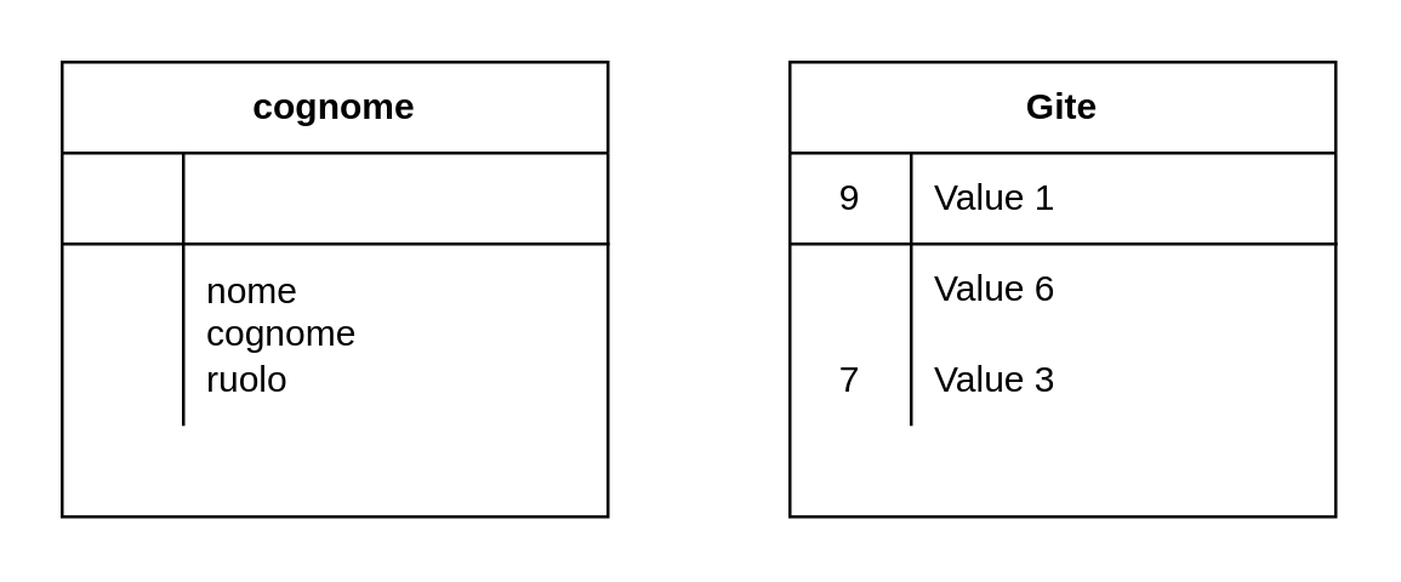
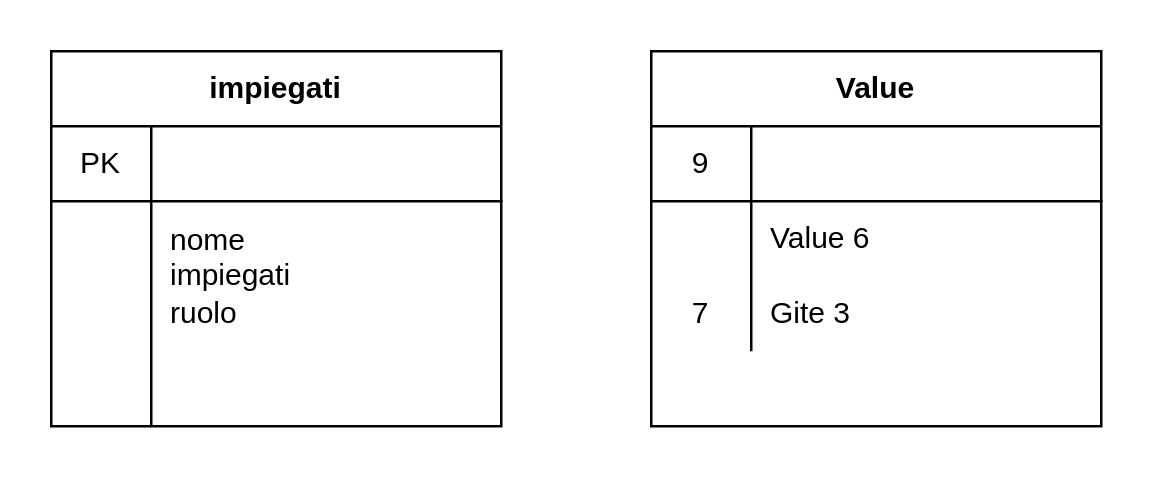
  <mxCell id="0" />
  <mxCell id="1" parent="0" />
- <mxCell id="2" value="&lt;font style=&quot;vertical-align: inherit&quot;&gt;&lt;font style=&quot;vertical-align: inherit&quot;&gt;cognome&lt;/font&gt;&lt;/font&gt;" style="shape=table;html=1;whiteSpace=wrap;startSize=30;container=1;collapsible=0;childLayout=tableLayout;fixedRows=1;rowLines=0;fontStyle=1;align=center;" vertex="1" parent="1"><mxGeometry x="20" y="20" width="180" height="150" as="geometry" /></mxCell>
+ <mxCell id="2" value="&lt;font style=&quot;vertical-align: inherit&quot;&gt;&lt;font style=&quot;vertical-align: inherit&quot;&gt;impiegati&lt;/font&gt;&lt;/font&gt;" style="shape=table;html=1;whiteSpace=wrap;startSize=30;container=1;collapsible=0;childLayout=tableLayout;fixedRows=1;rowLines=0;fontStyle=1;align=center;" vertex="1" parent="1"><mxGeometry x="20" y="20" width="180" height="150" as="geometry" /></mxCell>
  <mxCell id="3" value="" style="shape=partialRectangle;html=1;whiteSpace=wrap;collapsible=0;dropTarget=0;pointerEvents=0;fillColor=none;top=0;left=0;bottom=1;right=0;points=[[0,0.5],[1,0.5]];portConstraint=eastwest;" vertex="1" parent="2"><mxGeometry y="30" width="180" height="30" as="geometry" /></mxCell>
+ <mxCell id="4" value="&lt;font style=&quot;vertical-align: inherit&quot;&gt;&lt;font style=&quot;vertical-align: inherit&quot;&gt;PK&lt;/font&gt;&lt;/font&gt;" style="shape=partialRectangle;html=1;whiteSpace=wrap;connectable=0;fillColor=none;top=0;left=0;bottom=0;right=0;overflow=hidden;" vertex="1" parent="3"><mxGeometry width="40" height="30" as="geometry" /></mxCell>
  <mxCell id="5" value="" style="shape=partialRectangle;html=1;whiteSpace=wrap;collapsible=0;dropTarget=0;pointerEvents=0;fillColor=none;top=0;left=0;bottom=0;right=0;points=[[0,0.5],[1,0.5]];portConstraint=eastwest;" vertex="1" parent="2"><mxGeometry y="60" width="180" height="60" as="geometry" /></mxCell>
  <mxCell id="6" value="" style="shape=partialRectangle;html=1;whiteSpace=wrap;connectable=0;fillColor=none;top=0;left=0;bottom=0;right=0;overflow=hidden;" vertex="1" parent="5"><mxGeometry width="40" height="60" as="geometry" /></mxCell>
- <mxCell id="7" value="&lt;font style=&quot;vertical-align: inherit&quot;&gt;&lt;font style=&quot;vertical-align: inherit&quot;&gt;nome&lt;/font&gt;&lt;/font&gt;&lt;br&gt;&lt;font style=&quot;vertical-align: inherit&quot;&gt;&lt;font style=&quot;vertical-align: inherit&quot;&gt; cognome&lt;br&gt;&lt;/font&gt;&lt;/font&gt;ruolo" style="shape=partialRectangle;html=1;whiteSpace=wrap;connectable=0;fillColor=none;top=0;left=0;bottom=0;right=0;align=left;spacingLeft=6;overflow=hidden;" vertex="1" parent="5"><mxGeometry x="40" width="140" height="60" as="geometry" /></mxCell>
+ <mxCell id="7" value="&lt;font style=&quot;vertical-align: inherit&quot;&gt;&lt;font style=&quot;vertical-align: inherit&quot;&gt;nome&lt;/font&gt;&lt;/font&gt;&lt;br&gt;&lt;font style=&quot;vertical-align: inherit&quot;&gt;&lt;font style=&quot;vertical-align: inherit&quot;&gt; impiegati&lt;br&gt;&lt;/font&gt;&lt;/font&gt;ruolo" style="shape=partialRectangle;html=1;whiteSpace=wrap;connectable=0;fillColor=none;top=0;left=0;bottom=0;right=0;align=left;spacingLeft=6;overflow=hidden;" vertex="1" parent="5"><mxGeometry x="40" width="140" height="60" as="geometry" /></mxCell>
  <mxCell id="8" value="" style="shape=partialRectangle;html=1;whiteSpace=wrap;collapsible=0;dropTarget=0;pointerEvents=0;fillColor=none;top=0;left=0;bottom=0;right=0;points=[[0,0.5],[1,0.5]];portConstraint=eastwest;" vertex="1" parent="2"><mxGeometry y="120" width="180" height="30" as="geometry" /></mxCell>
  <mxCell id="9" value="" style="shape=partialRectangle;html=1;whiteSpace=wrap;connectable=0;fillColor=none;top=0;left=0;bottom=0;right=0;overflow=hidden;" vertex="1" parent="8"><mxGeometry width="40" height="30" as="geometry" /></mxCell>
  <mxCell id="10" value="" style="shape=partialRectangle;html=1;whiteSpace=wrap;connectable=0;fillColor=none;top=0;left=0;bottom=0;right=0;align=left;spacingLeft=6;overflow=hidden;" vertex="1" parent="8"><mxGeometry x="40" width="140" height="30" as="geometry" /></mxCell>
- <mxCell id="11" value="Gite" style="shape=table;html=1;whiteSpace=wrap;startSize=30;container=1;collapsible=0;childLayout=tableLayout;fixedRows=1;rowLines=0;fontStyle=1;align=center;" vertex="1" parent="1"><mxGeometry x="260" y="20" width="180" height="150" as="geometry" /></mxCell>
+ <mxCell id="11" value="Value" style="shape=table;html=1;whiteSpace=wrap;startSize=30;container=1;collapsible=0;childLayout=tableLayout;fixedRows=1;rowLines=0;fontStyle=1;align=center;" vertex="1" parent="1"><mxGeometry x="260" y="20" width="180" height="150" as="geometry" /></mxCell>
  <mxCell id="12" value="" style="shape=partialRectangle;html=1;whiteSpace=wrap;collapsible=0;dropTarget=0;pointerEvents=0;fillColor=none;top=0;left=0;bottom=1;right=0;points=[[0,0.5],[1,0.5]];portConstraint=eastwest;" vertex="1" parent="11"><mxGeometry y="30" width="180" height="30" as="geometry" /></mxCell>
  <mxCell id="13" value="9" style="shape=partialRectangle;html=1;whiteSpace=wrap;connectable=0;fillColor=none;top=0;left=0;bottom=0;right=0;overflow=hidden;" vertex="1" parent="12"><mxGeometry width="40" height="30" as="geometry" /></mxCell>
- <mxCell id="14" value="Value 1" style="shape=partialRectangle;html=1;whiteSpace=wrap;connectable=0;fillColor=none;top=0;left=0;bottom=0;right=0;align=left;spacingLeft=6;overflow=hidden;" vertex="1" parent="12"><mxGeometry x="40" width="140" height="30" as="geometry" /></mxCell>
  <mxCell id="15" value="" style="shape=partialRectangle;html=1;whiteSpace=wrap;collapsible=0;dropTarget=0;pointerEvents=0;fillColor=none;top=0;left=0;bottom=0;right=0;points=[[0,0.5],[1,0.5]];portConstraint=eastwest;" vertex="1" parent="11"><mxGeometry y="60" width="180" height="30" as="geometry" /></mxCell>
  <mxCell id="16" value="Value 6" style="shape=partialRectangle;html=1;whiteSpace=wrap;connectable=0;fillColor=none;top=0;left=0;bottom=0;right=0;align=left;spacingLeft=6;overflow=hidden;" vertex="1" parent="15"><mxGeometry x="40" width="140" height="30" as="geometry" /></mxCell>
  <mxCell id="17" value="" style="shape=partialRectangle;html=1;whiteSpace=wrap;collapsible=0;dropTarget=0;pointerEvents=0;fillColor=none;top=0;left=0;bottom=0;right=0;points=[[0,0.5],[1,0.5]];portConstraint=eastwest;" vertex="1" parent="11"><mxGeometry y="90" width="180" height="30" as="geometry" /></mxCell>
  <mxCell id="18" value="7" style="shape=partialRectangle;html=1;whiteSpace=wrap;connectable=0;fillColor=none;top=0;left=0;bottom=0;right=0;overflow=hidden;" vertex="1" parent="17"><mxGeometry width="40" height="30" as="geometry" /></mxCell>
- <mxCell id="19" value="Value 3" style="shape=partialRectangle;html=1;whiteSpace=wrap;connectable=0;fillColor=none;top=0;left=0;bottom=0;right=0;align=left;spacingLeft=6;overflow=hidden;" vertex="1" parent="17"><mxGeometry x="40" width="140" height="30" as="geometry" /></mxCell>
+ <mxCell id="19" value="Gite 3" style="shape=partialRectangle;html=1;whiteSpace=wrap;connectable=0;fillColor=none;top=0;left=0;bottom=0;right=0;align=left;spacingLeft=6;overflow=hidden;" vertex="1" parent="17"><mxGeometry x="40" width="140" height="30" as="geometry" /></mxCell>
